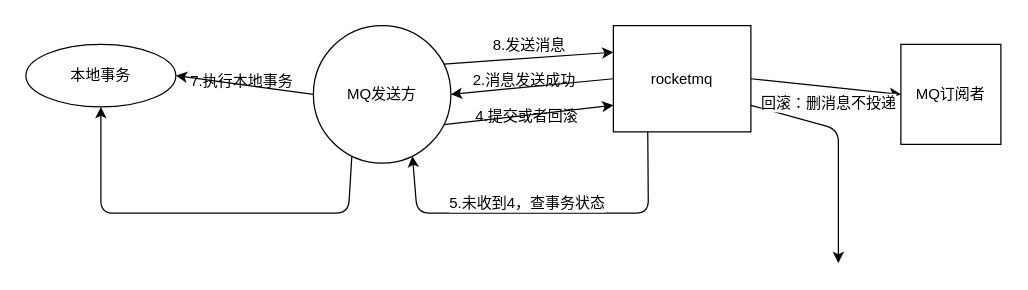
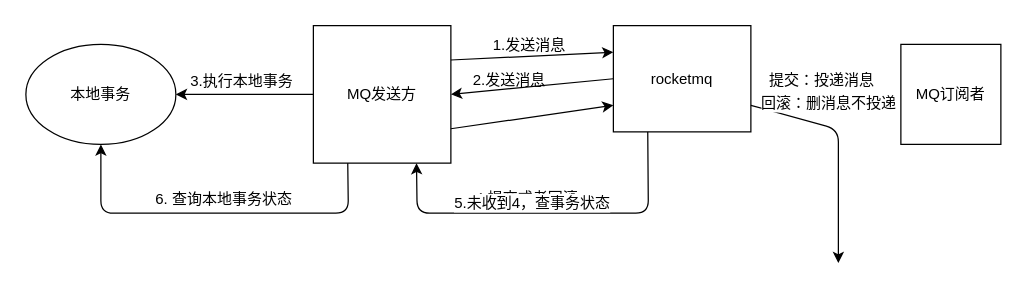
  <mxCell id="0" />
  <mxCell id="1" parent="0" />
- <mxCell id="2" value="MQ发送方" style="ellipse;whiteSpace=wrap;html=1;aspect=fixed;" vertex="1" parent="1"><mxGeometry x="250" y="20" width="110" height="110" as="geometry" /></mxCell>
+ <mxCell id="2" value="MQ发送方" style="whiteSpace=wrap;html=1;aspect=fixed;" vertex="1" parent="1"><mxGeometry x="250" y="20" width="110" height="110" as="geometry" /></mxCell>
  <mxCell id="3" value="rocketmq" style="whiteSpace=wrap;html=1;aspect=fixed;" vertex="1" parent="1"><mxGeometry x="490" y="20" width="110" height="85" as="geometry" /></mxCell>
  <mxCell id="4" value="MQ订阅者" style="whiteSpace=wrap;html=1;aspect=fixed;" vertex="1" parent="1"><mxGeometry x="720" y="35" width="80" height="80" as="geometry" /></mxCell>
- <mxCell id="5" value="本地事务" style="ellipse;whiteSpace=wrap;html=1;" vertex="1" parent="1"><mxGeometry x="20" y="35" width="120" height="50" as="geometry" /></mxCell>
+ <mxCell id="5" value="本地事务" style="ellipse;whiteSpace=wrap;html=1;" vertex="1" parent="1"><mxGeometry x="20" y="35" width="120" height="80" as="geometry" /></mxCell>
  <mxCell id="6" value="" style="endArrow=classic;html=1;exitX=1;exitY=0.25;exitDx=0;exitDy=0;entryX=0;entryY=0.25;entryDx=0;entryDy=0;" edge="1" parent="1" source="2" target="3"><mxGeometry width="50" height="50" relative="1" as="geometry"><mxPoint x="380" y="90" as="sourcePoint" /><mxPoint x="430" y="40" as="targetPoint" /></mxGeometry></mxCell>
- <mxCell id="7" value="8.发送消息" style="text;html=1;resizable=0;points=[];autosize=1;align=left;verticalAlign=top;spacingTop=-4;" vertex="1" parent="1"><mxGeometry x="392" y="26" width="70" height="20" as="geometry" /></mxCell>
+ <mxCell id="7" value="1.发送消息" style="text;html=1;resizable=0;points=[];autosize=1;align=left;verticalAlign=top;spacingTop=-4;" vertex="1" parent="1"><mxGeometry x="392" y="26" width="70" height="20" as="geometry" /></mxCell>
  <mxCell id="8" value="" style="endArrow=classic;html=1;exitX=0;exitY=0.5;exitDx=0;exitDy=0;entryX=1;entryY=0.5;entryDx=0;entryDy=0;" edge="1" parent="1" source="3" target="2"><mxGeometry width="50" height="50" relative="1" as="geometry"><mxPoint x="300" y="170" as="sourcePoint" /><mxPoint x="430" y="60" as="targetPoint" /></mxGeometry></mxCell>
- <mxCell id="9" value="2.消息发送成功" style="text;html=1;resizable=0;points=[];autosize=1;align=left;verticalAlign=top;spacingTop=-4;" vertex="1" parent="1"><mxGeometry x="376" y="54" width="100" height="20" as="geometry" /></mxCell>
+ <mxCell id="9" value="2.发送消息" style="text;html=1;resizable=0;points=[];autosize=1;align=left;verticalAlign=top;spacingTop=-4;" vertex="1" parent="1"><mxGeometry x="376" y="54" width="100" height="20" as="geometry" /></mxCell>
  <mxCell id="10" value="" style="endArrow=classic;html=1;exitX=0;exitY=0.5;exitDx=0;exitDy=0;entryX=1;entryY=0.5;entryDx=0;entryDy=0;" edge="1" parent="1" source="2" target="5"><mxGeometry width="50" height="50" relative="1" as="geometry"><mxPoint x="210" y="160" as="sourcePoint" /><mxPoint x="260" y="110" as="targetPoint" /></mxGeometry></mxCell>
- <mxCell id="11" value="7.执行本地事务&lt;br&gt;" style="text;html=1;resizable=0;points=[];autosize=1;align=left;verticalAlign=top;spacingTop=-4;" vertex="1" parent="1"><mxGeometry x="150" y="55" width="100" height="20" as="geometry" /></mxCell>
+ <mxCell id="11" value="3.执行本地事务&lt;br&gt;" style="text;html=1;resizable=0;points=[];autosize=1;align=left;verticalAlign=top;spacingTop=-4;" vertex="1" parent="1"><mxGeometry x="150" y="55" width="100" height="20" as="geometry" /></mxCell>
  <mxCell id="12" value="" style="endArrow=classic;html=1;exitX=1;exitY=0.75;exitDx=0;exitDy=0;entryX=0;entryY=0.75;entryDx=0;entryDy=0;" edge="1" parent="1" source="2" target="3"><mxGeometry width="50" height="50" relative="1" as="geometry"><mxPoint x="380" y="140" as="sourcePoint" /><mxPoint x="430" y="90" as="targetPoint" /></mxGeometry></mxCell>
- <mxCell id="13" value="4.提交或者回滚" style="text;html=1;resizable=0;points=[];autosize=1;align=left;verticalAlign=top;spacingTop=-4;" vertex="1" parent="1"><mxGeometry x="378" y="83" width="100" height="20" as="geometry" /></mxCell>
- <mxCell id="14" value="" style="endArrow=classic;html=1;exitX=1;exitY=0.5;exitDx=0;exitDy=0;entryX=0;entryY=0.5;entryDx=0;entryDy=0;" edge="1" parent="1" source="3" target="4"><mxGeometry width="50" height="50" relative="1" as="geometry"><mxPoint x="710" y="230" as="sourcePoint" /><mxPoint x="760" y="180" as="targetPoint" /></mxGeometry></mxCell>
+ <mxCell id="13" value="4.提交或者回滚" style="text;html=1;resizable=0;points=[];autosize=1;align=left;verticalAlign=top;spacingTop=-4;" vertex="1" parent="1"><mxGeometry x="378" y="148" width="100" height="20" as="geometry" /></mxCell>
+ <mxCell id="15" value="提交：投递消息" style="text;html=1;resizable=0;points=[];autosize=1;align=left;verticalAlign=top;spacingTop=-4;" vertex="1" parent="1"><mxGeometry x="613" y="54" width="100" height="20" as="geometry" /></mxCell>
  <mxCell id="16" value="" style="endArrow=classic;html=1;exitX=1;exitY=0.75;exitDx=0;exitDy=0;" edge="1" parent="1" source="3"><mxGeometry width="50" height="50" relative="1" as="geometry"><mxPoint x="660" y="100" as="sourcePoint" /><mxPoint x="670" y="210" as="targetPoint" /><Array as="points"><mxPoint x="670" y="103" /></Array></mxGeometry></mxCell>
  <mxCell id="17" value="回滚：删消息不投递" style="text;html=1;resizable=0;points=[];align=center;verticalAlign=middle;labelBackgroundColor=#ffffff;" vertex="1" connectable="0" parent="16"><mxGeometry x="-0.763" y="3" relative="1" as="geometry"><mxPoint x="40" y="-5" as="offset" /></mxGeometry></mxCell>
  <mxCell id="18" value="" style="endArrow=classic;html=1;exitX=0.25;exitY=1;exitDx=0;exitDy=0;entryX=0.75;entryY=1;entryDx=0;entryDy=0;" edge="1" parent="1" source="3" target="2"><mxGeometry width="50" height="50" relative="1" as="geometry"><mxPoint x="532" y="150" as="sourcePoint" /><mxPoint x="319.5" y="150" as="targetPoint" /><Array as="points"><mxPoint x="518" y="170" /><mxPoint x="333" y="170" /></Array></mxGeometry></mxCell>
  <mxCell id="19" value="5.未收到4，查事务状态" style="text;html=1;resizable=0;points=[];align=center;verticalAlign=middle;labelBackgroundColor=#ffffff;" vertex="1" connectable="0" parent="18"><mxGeometry x="0.411" y="-2" relative="1" as="geometry"><mxPoint x="46" y="-7" as="offset" /></mxGeometry></mxCell>
  <mxCell id="20" value="" style="endArrow=classic;html=1;exitX=0.25;exitY=1;exitDx=0;exitDy=0;entryX=0.5;entryY=1;entryDx=0;entryDy=0;" edge="1" parent="1" source="2" target="5"><mxGeometry width="50" height="50" relative="1" as="geometry"><mxPoint x="280" y="180" as="sourcePoint" /><mxPoint x="100" y="180" as="targetPoint" /><Array as="points"><mxPoint x="278" y="170" /><mxPoint x="80" y="170" /></Array></mxGeometry></mxCell>
+ <mxCell id="21" value="6. 查询本地事务状态" style="text;html=1;resizable=0;points=[];autosize=1;align=left;verticalAlign=top;spacingTop=-4;" vertex="1" parent="1"><mxGeometry x="122" y="149" width="120" height="20" as="geometry" /></mxCell>
